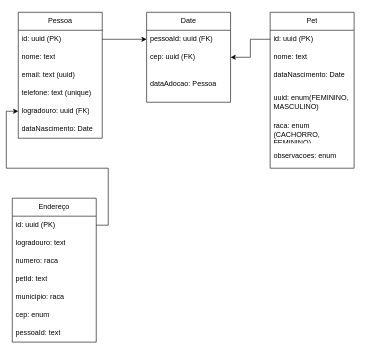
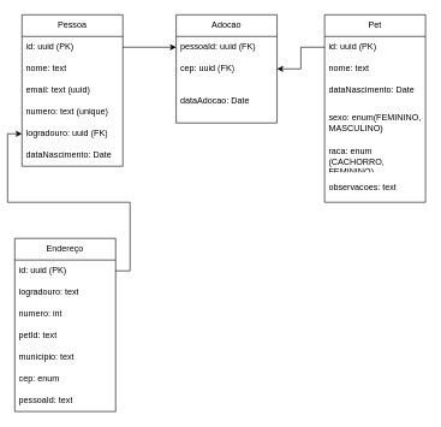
  <mxCell id="0" />
  <mxCell id="1" parent="0" />
  <mxCell id="2" value="Pessoa" style="swimlane;fontStyle=0;childLayout=stackLayout;horizontal=1;startSize=30;horizontalStack=0;resizeParent=1;resizeParentMax=0;resizeLast=0;collapsible=1;marginBottom=0;whiteSpace=wrap;html=1;" vertex="1" parent="1"><mxGeometry x="30" y="20" width="140" height="210" as="geometry" /></mxCell>
  <mxCell id="3" value="id: uuid (PK)" style="text;strokeColor=none;fillColor=none;align=left;verticalAlign=middle;spacingLeft=4;spacingRight=4;overflow=hidden;points=[[0,0.5],[1,0.5]];portConstraint=eastwest;rotatable=0;whiteSpace=wrap;html=1;" vertex="1" parent="2"><mxGeometry y="30" width="140" height="30" as="geometry" /></mxCell>
  <mxCell id="4" value="nome: text" style="text;strokeColor=none;fillColor=none;align=left;verticalAlign=middle;spacingLeft=4;spacingRight=4;overflow=hidden;points=[[0,0.5],[1,0.5]];portConstraint=eastwest;rotatable=0;whiteSpace=wrap;html=1;" vertex="1" parent="2"><mxGeometry y="60" width="140" height="30" as="geometry" /></mxCell>
  <mxCell id="5" value="email: text (uuid)" style="text;strokeColor=none;fillColor=none;align=left;verticalAlign=middle;spacingLeft=4;spacingRight=4;overflow=hidden;points=[[0,0.5],[1,0.5]];portConstraint=eastwest;rotatable=0;whiteSpace=wrap;html=1;" vertex="1" parent="2"><mxGeometry y="90" width="140" height="30" as="geometry" /></mxCell>
- <mxCell id="6" value="telefone: text (unique)" style="text;strokeColor=none;fillColor=none;align=left;verticalAlign=middle;spacingLeft=4;spacingRight=4;overflow=hidden;points=[[0,0.5],[1,0.5]];portConstraint=eastwest;rotatable=0;whiteSpace=wrap;html=1;" vertex="1" parent="2"><mxGeometry y="120" width="140" height="30" as="geometry" /></mxCell>
+ <mxCell id="6" value="numero: text (unique)" style="text;strokeColor=none;fillColor=none;align=left;verticalAlign=middle;spacingLeft=4;spacingRight=4;overflow=hidden;points=[[0,0.5],[1,0.5]];portConstraint=eastwest;rotatable=0;whiteSpace=wrap;html=1;" vertex="1" parent="2"><mxGeometry y="120" width="140" height="30" as="geometry" /></mxCell>
  <mxCell id="7" value="logradouro: uuid (FK)" style="text;strokeColor=none;fillColor=none;align=left;verticalAlign=middle;spacingLeft=4;spacingRight=4;overflow=hidden;points=[[0,0.5],[1,0.5]];portConstraint=eastwest;rotatable=0;whiteSpace=wrap;html=1;" vertex="1" parent="2"><mxGeometry y="150" width="140" height="30" as="geometry" /></mxCell>
  <mxCell id="8" value="dataNascimento: Date" style="text;strokeColor=none;fillColor=none;align=left;verticalAlign=middle;spacingLeft=4;spacingRight=4;overflow=hidden;points=[[0,0.5],[1,0.5]];portConstraint=eastwest;rotatable=0;whiteSpace=wrap;html=1;" vertex="1" parent="2"><mxGeometry y="180" width="140" height="30" as="geometry" /></mxCell>
  <mxCell id="9" value="Endereço" style="swimlane;fontStyle=0;childLayout=stackLayout;horizontal=1;startSize=30;horizontalStack=0;resizeParent=1;resizeParentMax=0;resizeLast=0;collapsible=1;marginBottom=0;whiteSpace=wrap;html=1;" vertex="1" parent="1"><mxGeometry x="20" y="330" width="140" height="240" as="geometry" /></mxCell>
  <mxCell id="10" value="id: uuid (PK)" style="text;strokeColor=none;fillColor=none;align=left;verticalAlign=middle;spacingLeft=4;spacingRight=4;overflow=hidden;points=[[0,0.5],[1,0.5]];portConstraint=eastwest;rotatable=0;whiteSpace=wrap;html=1;" vertex="1" parent="9"><mxGeometry y="30" width="140" height="30" as="geometry" /></mxCell>
  <mxCell id="11" value="logradouro: text" style="text;strokeColor=none;fillColor=none;align=left;verticalAlign=middle;spacingLeft=4;spacingRight=4;overflow=hidden;points=[[0,0.5],[1,0.5]];portConstraint=eastwest;rotatable=0;whiteSpace=wrap;html=1;" vertex="1" parent="9"><mxGeometry y="60" width="140" height="30" as="geometry" /></mxCell>
- <mxCell id="12" value="numero: raca" style="text;strokeColor=none;fillColor=none;align=left;verticalAlign=middle;spacingLeft=4;spacingRight=4;overflow=hidden;points=[[0,0.5],[1,0.5]];portConstraint=eastwest;rotatable=0;whiteSpace=wrap;html=1;" vertex="1" parent="9"><mxGeometry y="90" width="140" height="30" as="geometry" /></mxCell>
+ <mxCell id="12" value="numero: int" style="text;strokeColor=none;fillColor=none;align=left;verticalAlign=middle;spacingLeft=4;spacingRight=4;overflow=hidden;points=[[0,0.5],[1,0.5]];portConstraint=eastwest;rotatable=0;whiteSpace=wrap;html=1;" vertex="1" parent="9"><mxGeometry y="90" width="140" height="30" as="geometry" /></mxCell>
  <mxCell id="13" value="petId: text" style="text;strokeColor=none;fillColor=none;align=left;verticalAlign=middle;spacingLeft=4;spacingRight=4;overflow=hidden;points=[[0,0.5],[1,0.5]];portConstraint=eastwest;rotatable=0;whiteSpace=wrap;html=1;" vertex="1" parent="9"><mxGeometry y="120" width="140" height="30" as="geometry" /></mxCell>
- <mxCell id="14" value="municipio: raca" style="text;strokeColor=none;fillColor=none;align=left;verticalAlign=middle;spacingLeft=4;spacingRight=4;overflow=hidden;points=[[0,0.5],[1,0.5]];portConstraint=eastwest;rotatable=0;whiteSpace=wrap;html=1;" vertex="1" parent="9"><mxGeometry y="150" width="140" height="30" as="geometry" /></mxCell>
+ <mxCell id="14" value="municipio: text" style="text;strokeColor=none;fillColor=none;align=left;verticalAlign=middle;spacingLeft=4;spacingRight=4;overflow=hidden;points=[[0,0.5],[1,0.5]];portConstraint=eastwest;rotatable=0;whiteSpace=wrap;html=1;" vertex="1" parent="9"><mxGeometry y="150" width="140" height="30" as="geometry" /></mxCell>
  <mxCell id="15" value="cep: enum" style="text;strokeColor=none;fillColor=none;align=left;verticalAlign=middle;spacingLeft=4;spacingRight=4;overflow=hidden;points=[[0,0.5],[1,0.5]];portConstraint=eastwest;rotatable=0;whiteSpace=wrap;html=1;" vertex="1" parent="9"><mxGeometry y="180" width="140" height="30" as="geometry" /></mxCell>
  <mxCell id="16" value="pessoaId: text" style="text;strokeColor=none;fillColor=none;align=left;verticalAlign=middle;spacingLeft=4;spacingRight=4;overflow=hidden;points=[[0,0.5],[1,0.5]];portConstraint=eastwest;rotatable=0;whiteSpace=wrap;html=1;" vertex="1" parent="9"><mxGeometry y="210" width="140" height="30" as="geometry" /></mxCell>
  <mxCell id="17" value="Pet" style="swimlane;fontStyle=0;childLayout=stackLayout;horizontal=1;startSize=30;horizontalStack=0;resizeParent=1;resizeParentMax=0;resizeLast=0;collapsible=1;marginBottom=0;whiteSpace=wrap;html=1;" vertex="1" parent="1"><mxGeometry x="450" y="20" width="140" height="260" as="geometry" /></mxCell>
  <mxCell id="18" value="id: uuid (PK)" style="text;strokeColor=none;fillColor=none;align=left;verticalAlign=middle;spacingLeft=4;spacingRight=4;overflow=hidden;points=[[0,0.5],[1,0.5]];portConstraint=eastwest;rotatable=0;whiteSpace=wrap;html=1;" vertex="1" parent="17"><mxGeometry y="30" width="140" height="30" as="geometry" /></mxCell>
  <mxCell id="19" value="nome: text" style="text;strokeColor=none;fillColor=none;align=left;verticalAlign=middle;spacingLeft=4;spacingRight=4;overflow=hidden;points=[[0,0.5],[1,0.5]];portConstraint=eastwest;rotatable=0;whiteSpace=wrap;html=1;" vertex="1" parent="17"><mxGeometry y="60" width="140" height="30" as="geometry" /></mxCell>
  <mxCell id="20" value="dataNascimento: Date" style="text;strokeColor=none;fillColor=none;align=left;verticalAlign=middle;spacingLeft=4;spacingRight=4;overflow=hidden;points=[[0,0.5],[1,0.5]];portConstraint=eastwest;rotatable=0;whiteSpace=wrap;html=1;" vertex="1" parent="17"><mxGeometry y="90" width="140" height="30" as="geometry" /></mxCell>
- <mxCell id="21" value="uuid: enum(FEMININO, MASCULINO)" style="text;strokeColor=none;fillColor=none;align=left;verticalAlign=middle;spacingLeft=4;spacingRight=4;overflow=hidden;points=[[0,0.5],[1,0.5]];portConstraint=eastwest;rotatable=0;whiteSpace=wrap;html=1;" vertex="1" parent="17"><mxGeometry y="120" width="140" height="60" as="geometry" /></mxCell>
+ <mxCell id="21" value="sexo: enum(FEMININO, MASCULINO)" style="text;strokeColor=none;fillColor=none;align=left;verticalAlign=middle;spacingLeft=4;spacingRight=4;overflow=hidden;points=[[0,0.5],[1,0.5]];portConstraint=eastwest;rotatable=0;whiteSpace=wrap;html=1;" vertex="1" parent="17"><mxGeometry y="120" width="140" height="60" as="geometry" /></mxCell>
  <mxCell id="22" value="raca: enum (CACHORRO, FEMININO)" style="text;strokeColor=none;fillColor=none;align=left;verticalAlign=middle;spacingLeft=4;spacingRight=4;overflow=hidden;points=[[0,0.5],[1,0.5]];portConstraint=eastwest;rotatable=0;whiteSpace=wrap;html=1;" vertex="1" parent="17"><mxGeometry y="180" width="140" height="40" as="geometry" /></mxCell>
- <mxCell id="23" value="observacoes: enum" style="text;strokeColor=none;fillColor=none;align=left;verticalAlign=middle;spacingLeft=4;spacingRight=4;overflow=hidden;points=[[0,0.5],[1,0.5]];portConstraint=eastwest;rotatable=0;whiteSpace=wrap;html=1;" vertex="1" parent="17"><mxGeometry y="220" width="140" height="40" as="geometry" /></mxCell>
- <mxCell id="24" value="Date" style="swimlane;fontStyle=0;childLayout=stackLayout;horizontal=1;startSize=30;horizontalStack=0;resizeParent=1;resizeParentMax=0;resizeLast=0;collapsible=1;marginBottom=0;whiteSpace=wrap;html=1;" vertex="1" parent="1"><mxGeometry x="244" y="20" width="140" height="150" as="geometry" /></mxCell>
+ <mxCell id="23" value="observacoes: text" style="text;strokeColor=none;fillColor=none;align=left;verticalAlign=middle;spacingLeft=4;spacingRight=4;overflow=hidden;points=[[0,0.5],[1,0.5]];portConstraint=eastwest;rotatable=0;whiteSpace=wrap;html=1;" vertex="1" parent="17"><mxGeometry y="220" width="140" height="40" as="geometry" /></mxCell>
+ <mxCell id="24" value="Adocao" style="swimlane;fontStyle=0;childLayout=stackLayout;horizontal=1;startSize=30;horizontalStack=0;resizeParent=1;resizeParentMax=0;resizeLast=0;collapsible=1;marginBottom=0;whiteSpace=wrap;html=1;" vertex="1" parent="1"><mxGeometry x="244" y="20" width="140" height="150" as="geometry" /></mxCell>
  <mxCell id="25" value="pessoaId: uuid (FK)" style="text;strokeColor=none;fillColor=none;align=left;verticalAlign=middle;spacingLeft=4;spacingRight=4;overflow=hidden;points=[[0,0.5],[1,0.5]];portConstraint=eastwest;rotatable=0;whiteSpace=wrap;html=1;" vertex="1" parent="24"><mxGeometry y="30" width="140" height="30" as="geometry" /></mxCell>
  <mxCell id="26" value="cep: uuid (FK)" style="text;strokeColor=none;fillColor=none;align=left;verticalAlign=middle;spacingLeft=4;spacingRight=4;overflow=hidden;points=[[0,0.5],[1,0.5]];portConstraint=eastwest;rotatable=0;whiteSpace=wrap;html=1;" vertex="1" parent="24"><mxGeometry y="60" width="140" height="30" as="geometry" /></mxCell>
- <mxCell id="27" value="dataAdocao: Pessoa" style="text;strokeColor=none;fillColor=none;align=left;verticalAlign=middle;spacingLeft=4;spacingRight=4;overflow=hidden;points=[[0,0.5],[1,0.5]];portConstraint=eastwest;rotatable=0;whiteSpace=wrap;html=1;" vertex="1" parent="24"><mxGeometry y="90" width="140" height="60" as="geometry" /></mxCell>
+ <mxCell id="27" value="dataAdocao: Date" style="text;strokeColor=none;fillColor=none;align=left;verticalAlign=middle;spacingLeft=4;spacingRight=4;overflow=hidden;points=[[0,0.5],[1,0.5]];portConstraint=eastwest;rotatable=0;whiteSpace=wrap;html=1;" vertex="1" parent="24"><mxGeometry y="90" width="140" height="60" as="geometry" /></mxCell>
  <mxCell id="28" style="edgeStyle=orthogonalEdgeStyle;rounded=0;orthogonalLoop=1;jettySize=auto;html=1;entryX=0;entryY=0.5;entryDx=0;entryDy=0;" edge="1" parent="1" source="3" target="25"><mxGeometry relative="1" as="geometry" /></mxCell>
  <mxCell id="29" style="edgeStyle=orthogonalEdgeStyle;rounded=0;orthogonalLoop=1;jettySize=auto;html=1;" edge="1" parent="1" source="18" target="26"><mxGeometry relative="1" as="geometry" /></mxCell>
  <mxCell id="30" style="edgeStyle=orthogonalEdgeStyle;rounded=0;orthogonalLoop=1;jettySize=auto;html=1;entryX=0;entryY=0.5;entryDx=0;entryDy=0;" edge="1" parent="1" source="10" target="7"><mxGeometry relative="1" as="geometry" /></mxCell>
